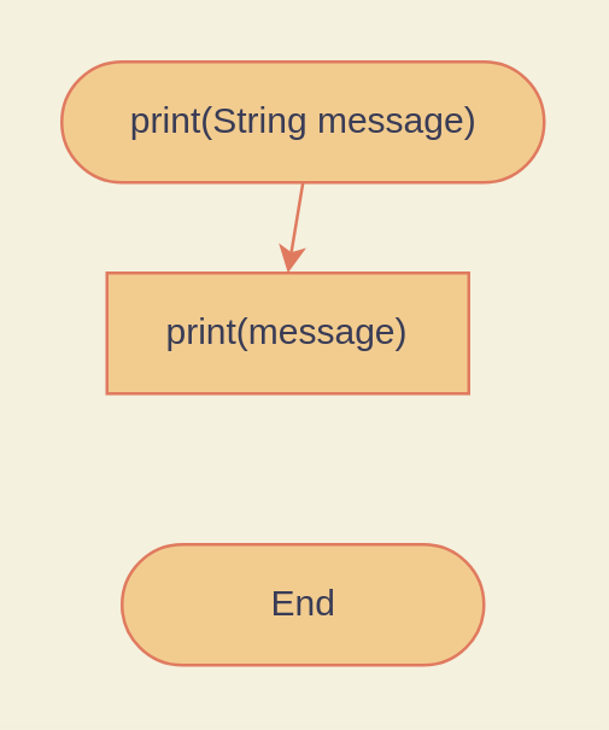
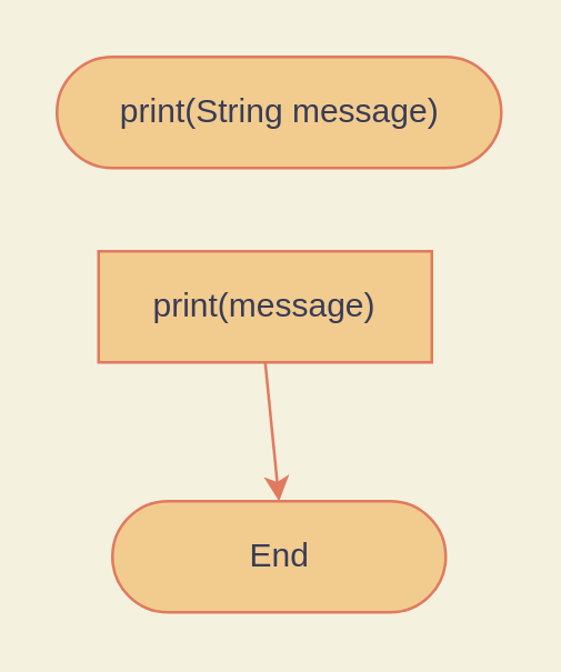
  <mxCell id="0" />
  <mxCell id="1" parent="0" />
  <mxCell id="2" value="print(String message)" style="html=1;dashed=0;whitespace=wrap;shape=mxgraph.dfd.start;fillColor=#F2CC8F;strokeColor=#E07A5F;fontColor=#393C56;" vertex="1" parent="1"><mxGeometry x="20" y="20" width="160" height="40" as="geometry" /></mxCell>
  <mxCell id="3" value="End" style="html=1;dashed=0;whitespace=wrap;shape=mxgraph.dfd.start;fillColor=#F2CC8F;strokeColor=#E07A5F;fontColor=#393C56;" vertex="1" parent="1"><mxGeometry x="40" y="180" width="120" height="40" as="geometry" /></mxCell>
  <mxCell id="4" value="print(message)" style="rounded=0;whiteSpace=wrap;html=1;fillColor=#F2CC8F;strokeColor=#E07A5F;fontColor=#393C56;" vertex="1" parent="1"><mxGeometry x="35" y="90" width="120" height="40" as="geometry" /></mxCell>
- <mxCell id="5" value="" style="endArrow=classic;html=1;rounded=0;entryX=0.5;entryY=0;entryDx=0;entryDy=0;exitX=0.5;exitY=0.5;exitDx=0;exitDy=20;exitPerimeter=0;labelBackgroundColor=#F4F1DE;strokeColor=#E07A5F;fontColor=#393C56;" edge="1" parent="1" source="2" target="4"><mxGeometry width="50" height="50" relative="1" as="geometry"><mxPoint x="-205" y="260" as="sourcePoint" /><mxPoint x="-155" y="210" as="targetPoint" /></mxGeometry></mxCell>
+ <mxCell id="6" value="" style="endArrow=classic;html=1;rounded=0;entryX=0.5;entryY=0.5;entryDx=0;entryDy=-20;entryPerimeter=0;exitX=0.5;exitY=1;exitDx=0;exitDy=0;labelBackgroundColor=#F4F1DE;strokeColor=#E07A5F;fontColor=#393C56;" edge="1" parent="1" source="4" target="3"><mxGeometry width="50" height="50" relative="1" as="geometry"><mxPoint x="-195" y="270" as="sourcePoint" /><mxPoint x="-145" y="220" as="targetPoint" /></mxGeometry></mxCell>
